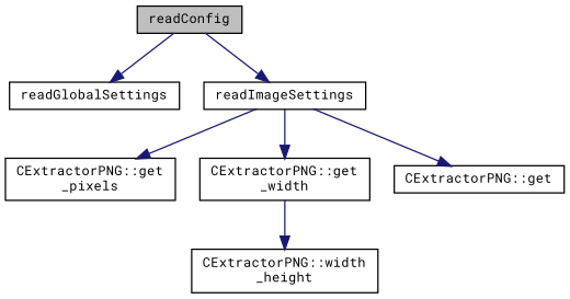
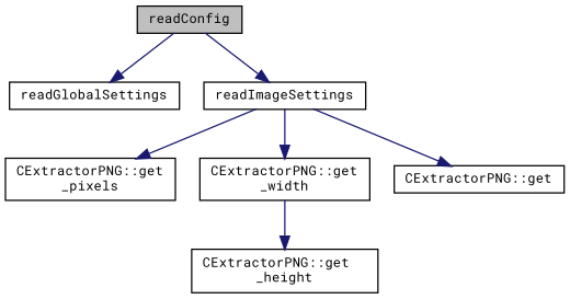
  digraph {
    fontname="Roboto Mono"
    rankdir=TB
    node [color=black fillcolor=white fontname="Roboto Mono" fontsize=10 shape=record style=filled]
    edge [color=midnightblue fontname="Roboto Mono" fontsize=10 labelfontname=Helvetica labelfontsize=10 style=solid]
    n1 [fillcolor=grey75 fontcolor=black height=0.2 label=readConfig width=0.4]
    n2 [height=0.2 label=readGlobalSettings width=0.4]
    n3 [height=0.2 label=readImageSettings width=0.4]
    n4 [height=0.2 label="CExtractorPNG::get\l_pixels" width=0.4]
    n5 [height=0.2 label="CExtractorPNG::get\l_width" width=0.4]
    n6 [height=0.2 label="CExtractorPNG::get" width=0.4]
-   n7 [height=0.2 label="CExtractorPNG::width\l_height" width=0.4]
+   n7 [height=0.2 label="CExtractorPNG::get\l_height" width=0.4]
    n1 -> n2
    n1 -> n3
    n3 -> n4
    n3 -> n5
    n3 -> n6
    n5 -> n7
  }
